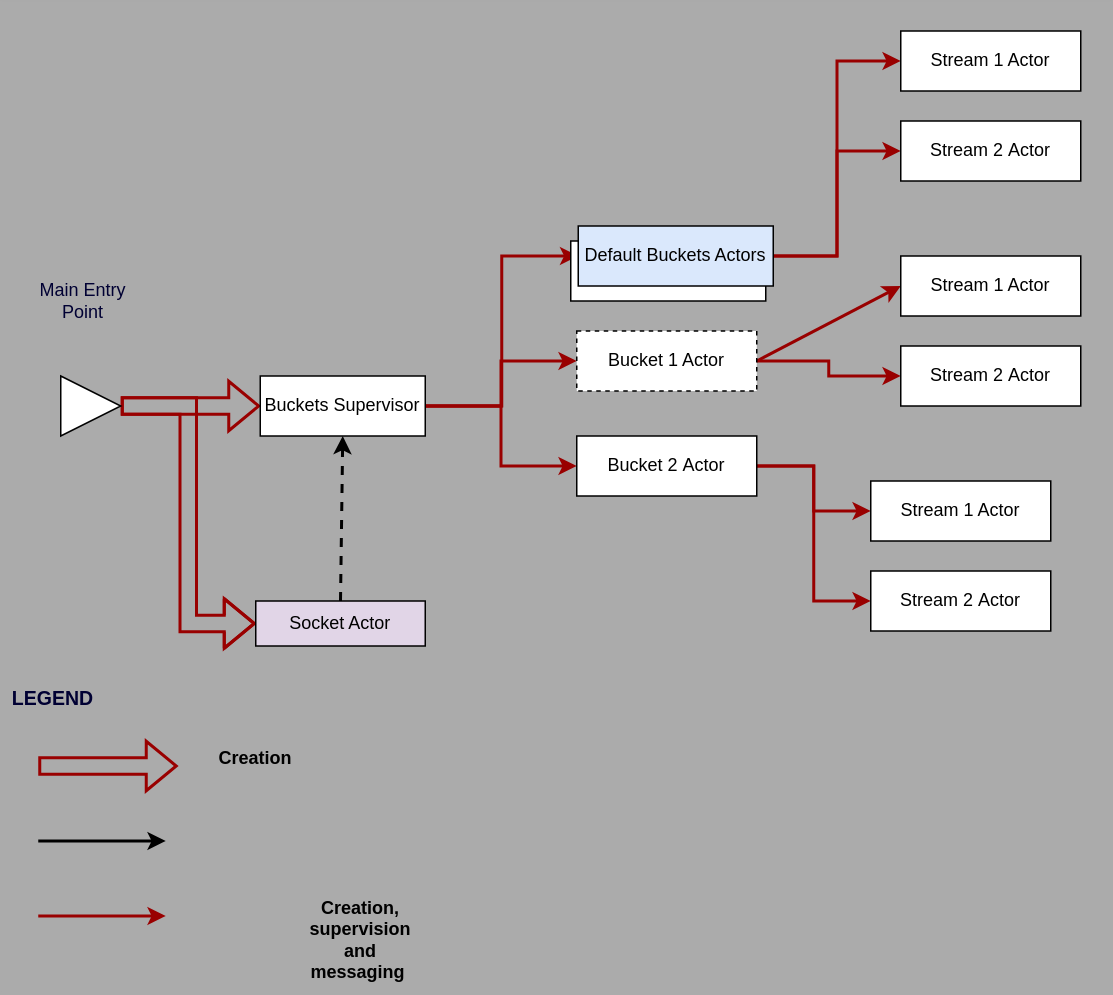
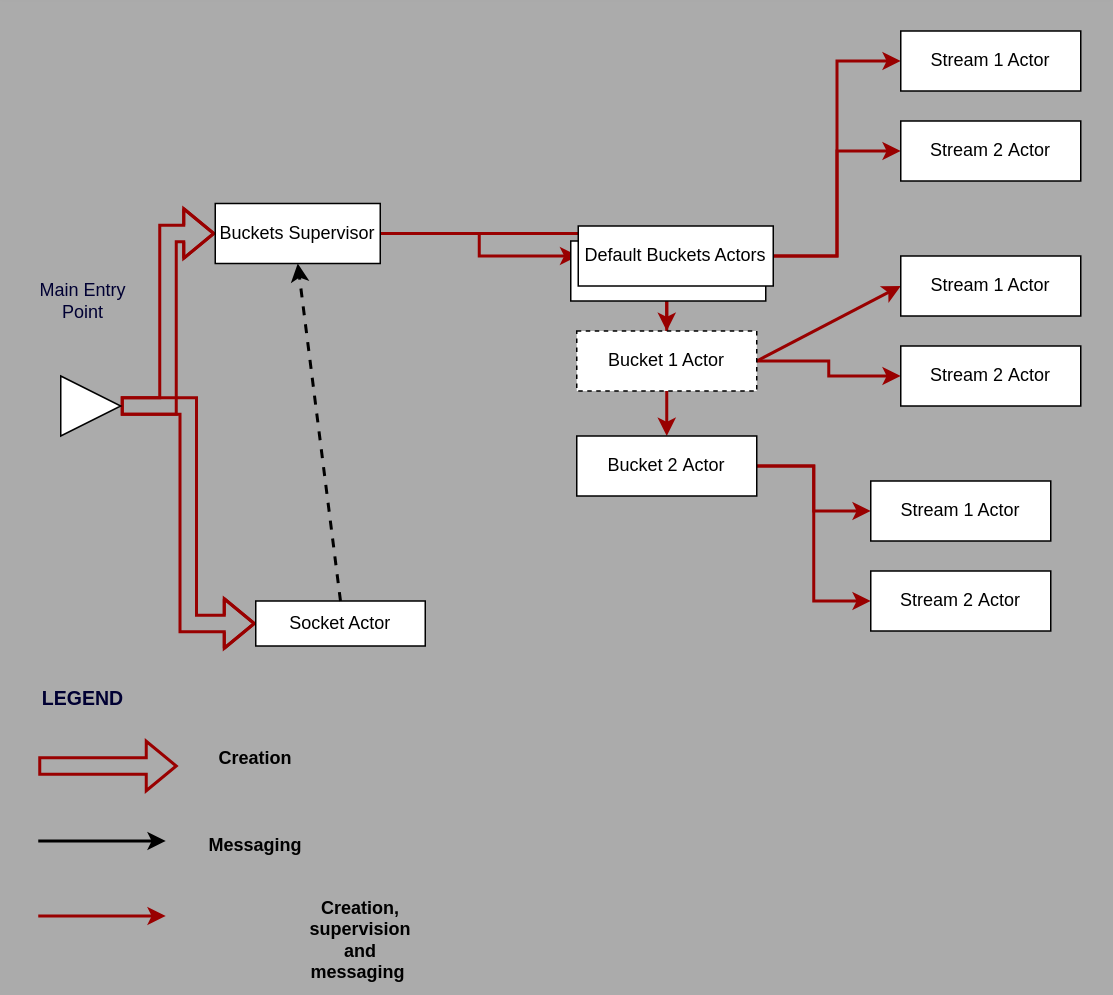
  <mxCell id="0" />
  <mxCell id="1" parent="0" />
  <mxCell id="2" style="edgeStyle=orthogonalEdgeStyle;rounded=0;orthogonalLoop=1;jettySize=auto;html=1;exitX=1;exitY=0.5;exitDx=0;exitDy=0;entryX=0;entryY=0.5;entryDx=0;entryDy=0;shape=flexArrow;strokeWidth=2;strokeColor=#990000;" parent="1" source="4" target="10" edge="1"><mxGeometry relative="1" as="geometry" /></mxCell>
  <mxCell id="3" style="edgeStyle=orthogonalEdgeStyle;rounded=0;orthogonalLoop=1;jettySize=auto;html=1;exitX=1;exitY=0.5;exitDx=0;exitDy=0;entryX=0;entryY=0.5;entryDx=0;entryDy=0;shape=flexArrow;strokeWidth=2;strokeColor=#990000;" parent="1" source="4" target="11" edge="1"><mxGeometry relative="1" as="geometry" /></mxCell>
  <mxCell id="4" value="" style="triangle;whiteSpace=wrap;html=1;" parent="1" vertex="1"><mxGeometry x="40" y="250" width="40" height="40" as="geometry" /></mxCell>
  <mxCell id="5" value="Main Entry Point" style="text;html=1;align=center;verticalAlign=middle;whiteSpace=wrap;rounded=0;fontColor=#000033;" parent="1" vertex="1"><mxGeometry x="20" y="185" width="70" height="30" as="geometry" /></mxCell>
  <mxCell id="6" style="edgeStyle=orthogonalEdgeStyle;rounded=0;orthogonalLoop=1;jettySize=auto;html=1;exitX=1;exitY=0.5;exitDx=0;exitDy=0;fillColor=#a20025;strokeColor=#990000;fontSize=12;strokeWidth=2;" parent="1" source="16" target="15" edge="1"><mxGeometry relative="1" as="geometry"><mxPoint x="280" y="160" as="sourcePoint" /></mxGeometry></mxCell>
  <mxCell id="7" style="edgeStyle=orthogonalEdgeStyle;rounded=0;orthogonalLoop=1;jettySize=auto;html=1;exitX=1;exitY=0.5;exitDx=0;exitDy=0;fontSize=12;strokeColor=#990000;strokeWidth=2;" edge="1" parent="1" source="10" target="16"><mxGeometry relative="1" as="geometry" /></mxCell>
  <mxCell id="8" style="edgeStyle=orthogonalEdgeStyle;rounded=0;orthogonalLoop=1;jettySize=auto;html=1;exitX=1;exitY=0.5;exitDx=0;exitDy=0;fontSize=12;strokeColor=#990000;strokeWidth=2;" edge="1" parent="1" source="10" target="19"><mxGeometry relative="1" as="geometry" /></mxCell>
  <mxCell id="9" style="edgeStyle=orthogonalEdgeStyle;rounded=0;orthogonalLoop=1;jettySize=auto;html=1;exitX=1;exitY=0.5;exitDx=0;exitDy=0;entryX=0;entryY=0.5;entryDx=0;entryDy=0;fontSize=12;strokeColor=#990000;strokeWidth=2;" edge="1" parent="1" source="10" target="30"><mxGeometry relative="1" as="geometry" /></mxCell>
- <mxCell id="10" value="Buckets Supervisor" style="rounded=0;whiteSpace=wrap;html=1;" parent="1" vertex="1"><mxGeometry x="173" y="250" width="110" height="40" as="geometry" /></mxCell>
- <mxCell id="11" value="Socket Actor" style="rounded=0;whiteSpace=wrap;html=1;fillColor=#e1d5e7;" parent="1" vertex="1"><mxGeometry x="170" y="400" width="113" height="30" as="geometry" /></mxCell>
+ <mxCell id="10" value="Buckets Supervisor" style="rounded=0;whiteSpace=wrap;html=1;" parent="1" vertex="1"><mxGeometry x="143" y="135" width="110" height="40" as="geometry" /></mxCell>
+ <mxCell id="11" value="Socket Actor" style="rounded=0;whiteSpace=wrap;html=1;" parent="1" vertex="1"><mxGeometry x="170" y="400" width="113" height="30" as="geometry" /></mxCell>
  <mxCell id="12" value="" style="endArrow=classic;html=1;rounded=0;entryX=0.5;entryY=1;entryDx=0;entryDy=0;exitX=0.5;exitY=0;exitDx=0;exitDy=0;fontColor=#000000;strokeWidth=2;strokeColor=#000000;dashed=1;" parent="1" source="11" target="10" edge="1"><mxGeometry width="50" height="50" relative="1" as="geometry"><mxPoint x="220" y="350" as="sourcePoint" /><mxPoint x="270" y="300" as="targetPoint" /></mxGeometry></mxCell>
  <mxCell id="13" value="" style="endArrow=classic;html=1;rounded=0;exitX=1;exitY=0.5;exitDx=0;exitDy=0;entryX=0;entryY=0.5;entryDx=0;entryDy=0;fillColor=#a20025;strokeColor=#990000;fontSize=12;strokeWidth=2;" parent="1" source="16" target="14" edge="1"><mxGeometry width="50" height="50" relative="1" as="geometry"><mxPoint x="280" y="160" as="sourcePoint" /><mxPoint x="340" y="100" as="targetPoint" /></mxGeometry></mxCell>
  <mxCell id="14" value="Stream 1 Actor" style="rounded=0;whiteSpace=wrap;html=1;" parent="1" vertex="1"><mxGeometry x="600" y="170" width="120" height="40" as="geometry" /></mxCell>
  <mxCell id="15" value="Stream 2&amp;nbsp;Actor" style="rounded=0;whiteSpace=wrap;html=1;" parent="1" vertex="1"><mxGeometry x="600" y="230" width="120" height="40" as="geometry" /></mxCell>
  <mxCell id="16" value="Bucket 1 Actor" style="rounded=0;whiteSpace=wrap;html=1;dashed=1;" parent="1" vertex="1"><mxGeometry x="384" y="220" width="120" height="40" as="geometry" /></mxCell>
  <mxCell id="17" style="edgeStyle=orthogonalEdgeStyle;rounded=0;orthogonalLoop=1;jettySize=auto;html=1;exitX=1;exitY=0.5;exitDx=0;exitDy=0;entryX=0;entryY=0.5;entryDx=0;entryDy=0;fontSize=12;strokeColor=#990000;strokeWidth=2;" edge="1" parent="1" source="19" target="33"><mxGeometry relative="1" as="geometry" /></mxCell>
  <mxCell id="18" style="edgeStyle=orthogonalEdgeStyle;rounded=0;orthogonalLoop=1;jettySize=auto;html=1;exitX=1;exitY=0.5;exitDx=0;exitDy=0;entryX=0;entryY=0.5;entryDx=0;entryDy=0;fontSize=12;strokeColor=#990000;strokeWidth=2;" edge="1" parent="1" source="19" target="34"><mxGeometry relative="1" as="geometry" /></mxCell>
  <mxCell id="19" value="Bucket 2&amp;nbsp;Actor" style="rounded=0;whiteSpace=wrap;html=1;" parent="1" vertex="1"><mxGeometry x="384" y="290" width="120" height="40" as="geometry" /></mxCell>
  <mxCell id="20" style="edgeStyle=orthogonalEdgeStyle;rounded=0;orthogonalLoop=1;jettySize=auto;html=1;exitX=1;exitY=0.5;exitDx=0;exitDy=0;entryX=0;entryY=0.5;entryDx=0;entryDy=0;shape=flexArrow;strokeWidth=2;strokeColor=#990000;" parent="1" edge="1"><mxGeometry relative="1" as="geometry"><mxPoint x="25" y="510" as="sourcePoint" /><mxPoint x="118" y="510" as="targetPoint" /></mxGeometry></mxCell>
- <mxCell id="21" value="LEGEND" style="text;html=1;align=center;verticalAlign=middle;whiteSpace=wrap;rounded=0;fontColor=#000033;fontSize=13;fontStyle=1" parent="1" vertex="1"><mxGeometry x="5" y="450" width="60" height="30" as="geometry" /></mxCell>
+ <mxCell id="21" value="LEGEND" style="text;html=1;align=center;verticalAlign=middle;whiteSpace=wrap;rounded=0;fontColor=#000033;fontSize=13;fontStyle=1" parent="1" vertex="1"><mxGeometry x="25" y="450" width="60" height="30" as="geometry" /></mxCell>
  <mxCell id="22" value="Creation" style="text;html=1;strokeColor=none;fillColor=none;align=center;verticalAlign=middle;whiteSpace=wrap;rounded=0;fontColor=#000000;fontStyle=1" parent="1" vertex="1"><mxGeometry x="140" y="490" width="60" height="30" as="geometry" /></mxCell>
  <mxCell id="23" value="" style="endArrow=classic;html=1;rounded=0;strokeWidth=2;strokeColor=#000000;" parent="1" edge="1"><mxGeometry width="50" height="50" relative="1" as="geometry"><mxPoint x="25" y="560" as="sourcePoint" /><mxPoint x="110" y="560" as="targetPoint" /></mxGeometry></mxCell>
+ <mxCell id="24" value="Messaging" style="text;html=1;strokeColor=none;fillColor=none;align=center;verticalAlign=middle;whiteSpace=wrap;rounded=0;fontColor=#000000;fontStyle=1" parent="1" vertex="1"><mxGeometry x="140" y="548" width="60" height="30" as="geometry" /></mxCell>
  <mxCell id="25" value="" style="endArrow=classic;html=1;rounded=0;exitX=1;exitY=0.5;exitDx=0;exitDy=0;strokeColor=#990000;fontSize=12;strokeWidth=2;" parent="1" edge="1"><mxGeometry width="50" height="50" relative="1" as="geometry"><mxPoint x="25" y="610" as="sourcePoint" /><mxPoint x="110" y="610" as="targetPoint" /></mxGeometry></mxCell>
  <mxCell id="26" value="Creation, supervision and messaging&amp;nbsp;" style="text;html=1;strokeColor=none;fillColor=none;align=center;verticalAlign=middle;whiteSpace=wrap;rounded=0;fontColor=#000000;fontStyle=1" parent="1" vertex="1"><mxGeometry x="200" y="611" width="80" height="30" as="geometry" /></mxCell>
  <mxCell id="27" value="Bucket 2&amp;nbsp;Actor" style="rounded=0;whiteSpace=wrap;html=1;" vertex="1" parent="1"><mxGeometry x="380" y="160" width="130" height="40" as="geometry" /></mxCell>
  <mxCell id="28" style="edgeStyle=orthogonalEdgeStyle;rounded=0;orthogonalLoop=1;jettySize=auto;html=1;exitX=1;exitY=0.5;exitDx=0;exitDy=0;entryX=0;entryY=0.5;entryDx=0;entryDy=0;fillColor=#a20025;strokeColor=#990000;strokeWidth=2;fontSize=12;" edge="1" parent="1" source="30" target="31"><mxGeometry relative="1" as="geometry" /></mxCell>
  <mxCell id="29" style="edgeStyle=orthogonalEdgeStyle;rounded=0;orthogonalLoop=1;jettySize=auto;html=1;exitX=1;exitY=0.5;exitDx=0;exitDy=0;entryX=0;entryY=0.5;entryDx=0;entryDy=0;fillColor=#a20025;strokeColor=#990000;strokeWidth=2;fontSize=12;" edge="1" parent="1" source="30" target="32"><mxGeometry relative="1" as="geometry" /></mxCell>
- <mxCell id="30" value="Default Buckets Actors" style="rounded=0;whiteSpace=wrap;html=1;fillColor=#dae8fc;" vertex="1" parent="1"><mxGeometry x="385" y="150" width="130" height="40" as="geometry" /></mxCell>
+ <mxCell id="30" value="Default Buckets Actors" style="rounded=0;whiteSpace=wrap;html=1;" vertex="1" parent="1"><mxGeometry x="385" y="150" width="130" height="40" as="geometry" /></mxCell>
  <mxCell id="31" value="Stream 1 Actor" style="rounded=0;whiteSpace=wrap;html=1;" vertex="1" parent="1"><mxGeometry x="600" y="20" width="120" height="40" as="geometry" /></mxCell>
  <mxCell id="32" value="Stream 2&amp;nbsp;Actor" style="rounded=0;whiteSpace=wrap;html=1;" vertex="1" parent="1"><mxGeometry x="600" y="80" width="120" height="40" as="geometry" /></mxCell>
  <mxCell id="33" value="Stream 1 Actor" style="rounded=0;whiteSpace=wrap;html=1;" vertex="1" parent="1"><mxGeometry x="580" y="320" width="120" height="40" as="geometry" /></mxCell>
  <mxCell id="34" value="Stream 2&amp;nbsp;Actor" style="rounded=0;whiteSpace=wrap;html=1;" vertex="1" parent="1"><mxGeometry x="580" y="380" width="120" height="40" as="geometry" /></mxCell>
